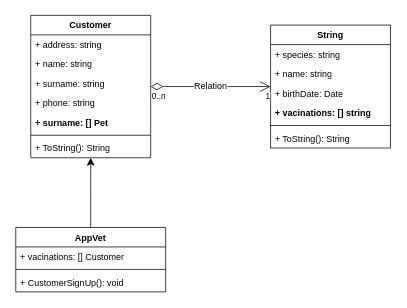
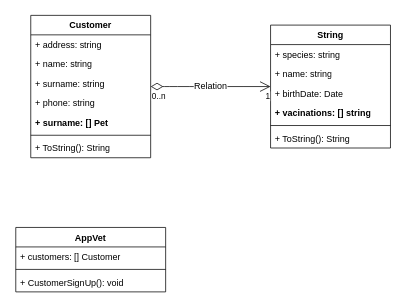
  <mxCell id="0" />
  <mxCell id="1" parent="0" />
  <mxCell id="2" value="Customer" style="swimlane;fontStyle=1;align=center;verticalAlign=top;childLayout=stackLayout;horizontal=1;startSize=26;horizontalStack=0;resizeParent=1;resizeParentMax=0;resizeLast=0;collapsible=1;marginBottom=0;whiteSpace=wrap;html=1;fontSize=12;" vertex="1" parent="1"><mxGeometry x="40" y="20" width="160" height="190" as="geometry" /></mxCell>
  <mxCell id="3" value="+ address: string" style="text;strokeColor=none;fillColor=none;align=left;verticalAlign=top;spacingLeft=4;spacingRight=4;overflow=hidden;rotatable=0;points=[[0,0.5],[1,0.5]];portConstraint=eastwest;whiteSpace=wrap;html=1;" vertex="1" parent="2"><mxGeometry y="26" width="160" height="26" as="geometry" /></mxCell>
  <mxCell id="4" value="+ name: string" style="text;strokeColor=none;fillColor=none;align=left;verticalAlign=top;spacingLeft=4;spacingRight=4;overflow=hidden;rotatable=0;points=[[0,0.5],[1,0.5]];portConstraint=eastwest;whiteSpace=wrap;html=1;" vertex="1" parent="2"><mxGeometry y="52" width="160" height="26" as="geometry" /></mxCell>
  <mxCell id="5" value="+ surname: string" style="text;strokeColor=none;fillColor=none;align=left;verticalAlign=top;spacingLeft=4;spacingRight=4;overflow=hidden;rotatable=0;points=[[0,0.5],[1,0.5]];portConstraint=eastwest;whiteSpace=wrap;html=1;" vertex="1" parent="2"><mxGeometry y="78" width="160" height="26" as="geometry" /></mxCell>
  <mxCell id="6" value="+ phone: string" style="text;strokeColor=none;fillColor=none;align=left;verticalAlign=top;spacingLeft=4;spacingRight=4;overflow=hidden;rotatable=0;points=[[0,0.5],[1,0.5]];portConstraint=eastwest;whiteSpace=wrap;html=1;" vertex="1" parent="2"><mxGeometry y="104" width="160" height="26" as="geometry" /></mxCell>
  <mxCell id="7" value="+ surname: [] Pet" style="text;strokeColor=none;fillColor=none;align=left;verticalAlign=top;spacingLeft=4;spacingRight=4;overflow=hidden;rotatable=0;points=[[0,0.5],[1,0.5]];portConstraint=eastwest;whiteSpace=wrap;html=1;fontStyle=1" vertex="1" parent="2"><mxGeometry y="130" width="160" height="26" as="geometry" /></mxCell>
  <mxCell id="8" value="" style="line;strokeWidth=1;fillColor=none;align=left;verticalAlign=middle;spacingTop=-1;spacingLeft=3;spacingRight=3;rotatable=0;labelPosition=right;points=[];portConstraint=eastwest;strokeColor=inherit;" vertex="1" parent="2"><mxGeometry y="156" width="160" height="8" as="geometry" /></mxCell>
  <mxCell id="9" value="+ ToString(): String" style="text;strokeColor=none;fillColor=none;align=left;verticalAlign=top;spacingLeft=4;spacingRight=4;overflow=hidden;rotatable=0;points=[[0,0.5],[1,0.5]];portConstraint=eastwest;whiteSpace=wrap;html=1;" vertex="1" parent="2"><mxGeometry y="164" width="160" height="26" as="geometry" /></mxCell>
  <mxCell id="10" value="String" style="swimlane;fontStyle=1;align=center;verticalAlign=top;childLayout=stackLayout;horizontal=1;startSize=26;horizontalStack=0;resizeParent=1;resizeParentMax=0;resizeLast=0;collapsible=1;marginBottom=0;whiteSpace=wrap;html=1;fontSize=12;" vertex="1" parent="1"><mxGeometry x="360" y="33" width="160" height="164" as="geometry" /></mxCell>
  <mxCell id="11" value="+ species: string" style="text;strokeColor=none;fillColor=none;align=left;verticalAlign=top;spacingLeft=4;spacingRight=4;overflow=hidden;rotatable=0;points=[[0,0.5],[1,0.5]];portConstraint=eastwest;whiteSpace=wrap;html=1;" vertex="1" parent="10"><mxGeometry y="26" width="160" height="26" as="geometry" /></mxCell>
  <mxCell id="12" value="+ name: string" style="text;strokeColor=none;fillColor=none;align=left;verticalAlign=top;spacingLeft=4;spacingRight=4;overflow=hidden;rotatable=0;points=[[0,0.5],[1,0.5]];portConstraint=eastwest;whiteSpace=wrap;html=1;" vertex="1" parent="10"><mxGeometry y="52" width="160" height="26" as="geometry" /></mxCell>
  <mxCell id="13" value="+ birthDate: Date" style="text;strokeColor=none;fillColor=none;align=left;verticalAlign=top;spacingLeft=4;spacingRight=4;overflow=hidden;rotatable=0;points=[[0,0.5],[1,0.5]];portConstraint=eastwest;whiteSpace=wrap;html=1;" vertex="1" parent="10"><mxGeometry y="78" width="160" height="26" as="geometry" /></mxCell>
  <mxCell id="14" value="+ vacinations: [] string" style="text;strokeColor=none;fillColor=none;align=left;verticalAlign=top;spacingLeft=4;spacingRight=4;overflow=hidden;rotatable=0;points=[[0,0.5],[1,0.5]];portConstraint=eastwest;whiteSpace=wrap;html=1;fontStyle=1" vertex="1" parent="10"><mxGeometry y="104" width="160" height="26" as="geometry" /></mxCell>
  <mxCell id="15" value="" style="line;strokeWidth=1;fillColor=none;align=left;verticalAlign=middle;spacingTop=-1;spacingLeft=3;spacingRight=3;rotatable=0;labelPosition=right;points=[];portConstraint=eastwest;strokeColor=inherit;" vertex="1" parent="10"><mxGeometry y="130" width="160" height="8" as="geometry" /></mxCell>
  <mxCell id="16" value="+ ToString(): String" style="text;strokeColor=none;fillColor=none;align=left;verticalAlign=top;spacingLeft=4;spacingRight=4;overflow=hidden;rotatable=0;points=[[0,0.5],[1,0.5]];portConstraint=eastwest;whiteSpace=wrap;html=1;" vertex="1" parent="10"><mxGeometry y="138" width="160" height="26" as="geometry" /></mxCell>
  <mxCell id="17" value="Relation" style="endArrow=open;html=1;endSize=12;startArrow=diamondThin;startSize=14;startFill=0;edgeStyle=orthogonalEdgeStyle;rounded=0;fontSize=12;curved=1;" edge="1" parent="1" source="2" target="10"><mxGeometry relative="1" as="geometry"><mxPoint x="200" y="203" as="sourcePoint" /><mxPoint x="360" y="203" as="targetPoint" /></mxGeometry></mxCell>
  <mxCell id="18" value="0..n" style="edgeLabel;resizable=0;html=1;align=left;verticalAlign=top;" connectable="0" vertex="1" parent="17"><mxGeometry x="-1" relative="1" as="geometry" /></mxCell>
  <mxCell id="19" value="1" style="edgeLabel;resizable=0;html=1;align=right;verticalAlign=top;" connectable="0" vertex="1" parent="17"><mxGeometry x="1" relative="1" as="geometry" /></mxCell>
- <mxCell id="20" style="edgeStyle=none;curved=1;rounded=0;orthogonalLoop=1;jettySize=auto;html=1;fontSize=12;startSize=8;endSize=8;" edge="1" parent="1" source="21" target="2"><mxGeometry relative="1" as="geometry" /></mxCell>
  <mxCell id="21" value="AppVet" style="swimlane;fontStyle=1;align=center;verticalAlign=top;childLayout=stackLayout;horizontal=1;startSize=26;horizontalStack=0;resizeParent=1;resizeParentMax=0;resizeLast=0;collapsible=1;marginBottom=0;whiteSpace=wrap;html=1;" vertex="1" parent="1"><mxGeometry x="20" y="303" width="200" height="86" as="geometry" /></mxCell>
- <mxCell id="22" value="+ vacinations: [] Customer" style="text;strokeColor=none;fillColor=none;align=left;verticalAlign=top;spacingLeft=4;spacingRight=4;overflow=hidden;rotatable=0;points=[[0,0.5],[1,0.5]];portConstraint=eastwest;whiteSpace=wrap;html=1;" vertex="1" parent="21"><mxGeometry y="26" width="200" height="26" as="geometry" /></mxCell>
+ <mxCell id="22" value="+ customers: [] Customer" style="text;strokeColor=none;fillColor=none;align=left;verticalAlign=top;spacingLeft=4;spacingRight=4;overflow=hidden;rotatable=0;points=[[0,0.5],[1,0.5]];portConstraint=eastwest;whiteSpace=wrap;html=1;" vertex="1" parent="21"><mxGeometry y="26" width="200" height="26" as="geometry" /></mxCell>
  <mxCell id="23" value="" style="line;strokeWidth=1;fillColor=none;align=left;verticalAlign=middle;spacingTop=-1;spacingLeft=3;spacingRight=3;rotatable=0;labelPosition=right;points=[];portConstraint=eastwest;strokeColor=inherit;" vertex="1" parent="21"><mxGeometry y="52" width="200" height="8" as="geometry" /></mxCell>
  <mxCell id="24" value="+ CustomerSignUp(): void" style="text;strokeColor=none;fillColor=none;align=left;verticalAlign=top;spacingLeft=4;spacingRight=4;overflow=hidden;rotatable=0;points=[[0,0.5],[1,0.5]];portConstraint=eastwest;whiteSpace=wrap;html=1;" vertex="1" parent="21"><mxGeometry y="60" width="200" height="26" as="geometry" /></mxCell>
